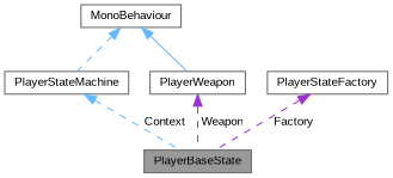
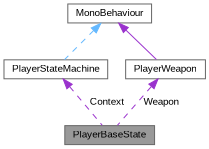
  digraph {
    fontname="Liberation Sans"
    node [color=gray40 fillcolor=white fontname="Liberation Sans" fontsize=10 shape=box style=filled]
    edge [color=darkorchid3 dir=back fontname="Liberation Sans" fontsize=10 labelfontname=Helvetica labelfontsize=10 style=dashed]
    n1 [fillcolor=grey60 fontcolor=black height=0.2 label=PlayerBaseState width=0.4]
    n2 [height=0.2 label=PlayerStateMachine width=0.4]
    n3 [height=0.2 label=MonoBehaviour width=0.4]
    n4 [height=0.2 label=PlayerWeapon width=0.4]
-   n5 [height=0.2 label=PlayerStateFactory width=0.4]
-   n2 -> n1 [color=steelblue1 label=" Context"]
+   n2 -> n1 [label=" Context"]
    n3 -> n2 [color=steelblue1]
-   n3 -> n4 [color=steelblue1 style=solid]
+   n3 -> n4 [style=solid]
    n4 -> n1 [label=" Weapon"]
-   n5 -> n1 [label=" Factory"]
  }
